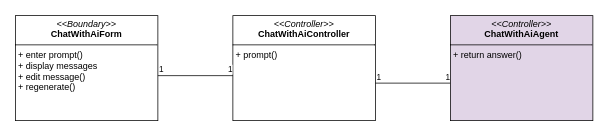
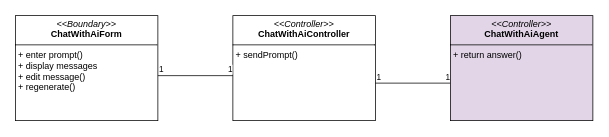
  <mxCell id="0" />
  <mxCell id="1" parent="0" />
  <mxCell id="2" value="&lt;p style=&quot;margin:0px;margin-top:4px;text-align:center;&quot;&gt;&lt;i&gt;&amp;lt;&amp;lt;Boundary&amp;gt;&amp;gt;&lt;/i&gt;&lt;br&gt;&lt;b&gt;ChatWithAiForm&lt;/b&gt;&lt;/p&gt;&lt;hr size=&quot;1&quot; style=&quot;border-style:solid;&quot;&gt;&lt;p style=&quot;margin:0px;margin-left:4px;&quot;&gt;+ enter prompt()&lt;/p&gt;&lt;p style=&quot;margin:0px;margin-left:4px;&quot;&gt;+ display messages&lt;/p&gt;&lt;p style=&quot;margin:0px;margin-left:4px;&quot;&gt;+ edit message()&lt;/p&gt;&lt;p style=&quot;margin:0px;margin-left:4px;&quot;&gt;+ regenerate()&lt;/p&gt;" style="verticalAlign=top;align=left;overflow=fill;html=1;whiteSpace=wrap;" vertex="1" parent="1"><mxGeometry x="20" y="20" width="190" height="140" as="geometry" /></mxCell>
- <mxCell id="3" value="&lt;p style=&quot;margin:0px;margin-top:4px;text-align:center;&quot;&gt;&lt;i&gt;&amp;lt;&amp;lt;Controller&amp;gt;&amp;gt;&lt;/i&gt;&lt;br&gt;&lt;b&gt;ChatWithAiController&lt;/b&gt;&lt;/p&gt;&lt;hr size=&quot;1&quot; style=&quot;border-style:solid;&quot;&gt;&lt;p style=&quot;margin:0px;margin-left:4px;&quot;&gt;+ prompt()&lt;br&gt;&lt;/p&gt;" style="verticalAlign=top;align=left;overflow=fill;html=1;whiteSpace=wrap;" vertex="1" parent="1"><mxGeometry x="310" y="20" width="190" height="140" as="geometry" /></mxCell>
+ <mxCell id="3" value="&lt;p style=&quot;margin:0px;margin-top:4px;text-align:center;&quot;&gt;&lt;i&gt;&amp;lt;&amp;lt;Controller&amp;gt;&amp;gt;&lt;/i&gt;&lt;br&gt;&lt;b&gt;ChatWithAiController&lt;/b&gt;&lt;/p&gt;&lt;hr size=&quot;1&quot; style=&quot;border-style:solid;&quot;&gt;&lt;p style=&quot;margin:0px;margin-left:4px;&quot;&gt;+ sendPrompt()&lt;br&gt;&lt;/p&gt;" style="verticalAlign=top;align=left;overflow=fill;html=1;whiteSpace=wrap;" vertex="1" parent="1"><mxGeometry x="310" y="20" width="190" height="140" as="geometry" /></mxCell>
  <mxCell id="4" value="" style="endArrow=none;html=1;edgeStyle=orthogonalEdgeStyle;rounded=0;" edge="1" parent="1"><mxGeometry relative="1" as="geometry"><mxPoint x="210" y="100" as="sourcePoint" /><mxPoint x="310" y="100" as="targetPoint" /></mxGeometry></mxCell>
  <mxCell id="5" value="1" style="edgeLabel;resizable=0;html=1;align=left;verticalAlign=bottom;" connectable="0" vertex="1" parent="4"><mxGeometry x="-1" relative="1" as="geometry" /></mxCell>
  <mxCell id="6" value="1" style="edgeLabel;resizable=0;html=1;align=right;verticalAlign=bottom;" connectable="0" vertex="1" parent="4"><mxGeometry x="1" relative="1" as="geometry" /></mxCell>
  <mxCell id="7" value="" style="endArrow=none;html=1;edgeStyle=orthogonalEdgeStyle;rounded=0;" edge="1" parent="1"><mxGeometry relative="1" as="geometry"><mxPoint x="500" y="110" as="sourcePoint" /><mxPoint x="600" y="110" as="targetPoint" /></mxGeometry></mxCell>
  <mxCell id="8" value="1" style="edgeLabel;resizable=0;html=1;align=left;verticalAlign=bottom;" connectable="0" vertex="1" parent="7"><mxGeometry x="-1" relative="1" as="geometry" /></mxCell>
  <mxCell id="9" value="1" style="edgeLabel;resizable=0;html=1;align=right;verticalAlign=bottom;" connectable="0" vertex="1" parent="7"><mxGeometry x="1" relative="1" as="geometry" /></mxCell>
  <mxCell id="10" value="&lt;p style=&quot;margin:0px;margin-top:4px;text-align:center;&quot;&gt;&lt;i&gt;&amp;lt;&amp;lt;Controller&amp;gt;&amp;gt;&lt;/i&gt;&lt;br&gt;&lt;b&gt;ChatWithAiAgent&lt;/b&gt;&lt;/p&gt;&lt;hr size=&quot;1&quot; style=&quot;border-style:solid;&quot;&gt;&lt;p style=&quot;margin:0px;margin-left:4px;&quot;&gt;+ return answer()&lt;/p&gt;" style="verticalAlign=top;align=left;overflow=fill;html=1;whiteSpace=wrap;fillColor=#e1d5e7;" vertex="1" parent="1"><mxGeometry x="600" y="20" width="190" height="140" as="geometry" /></mxCell>
